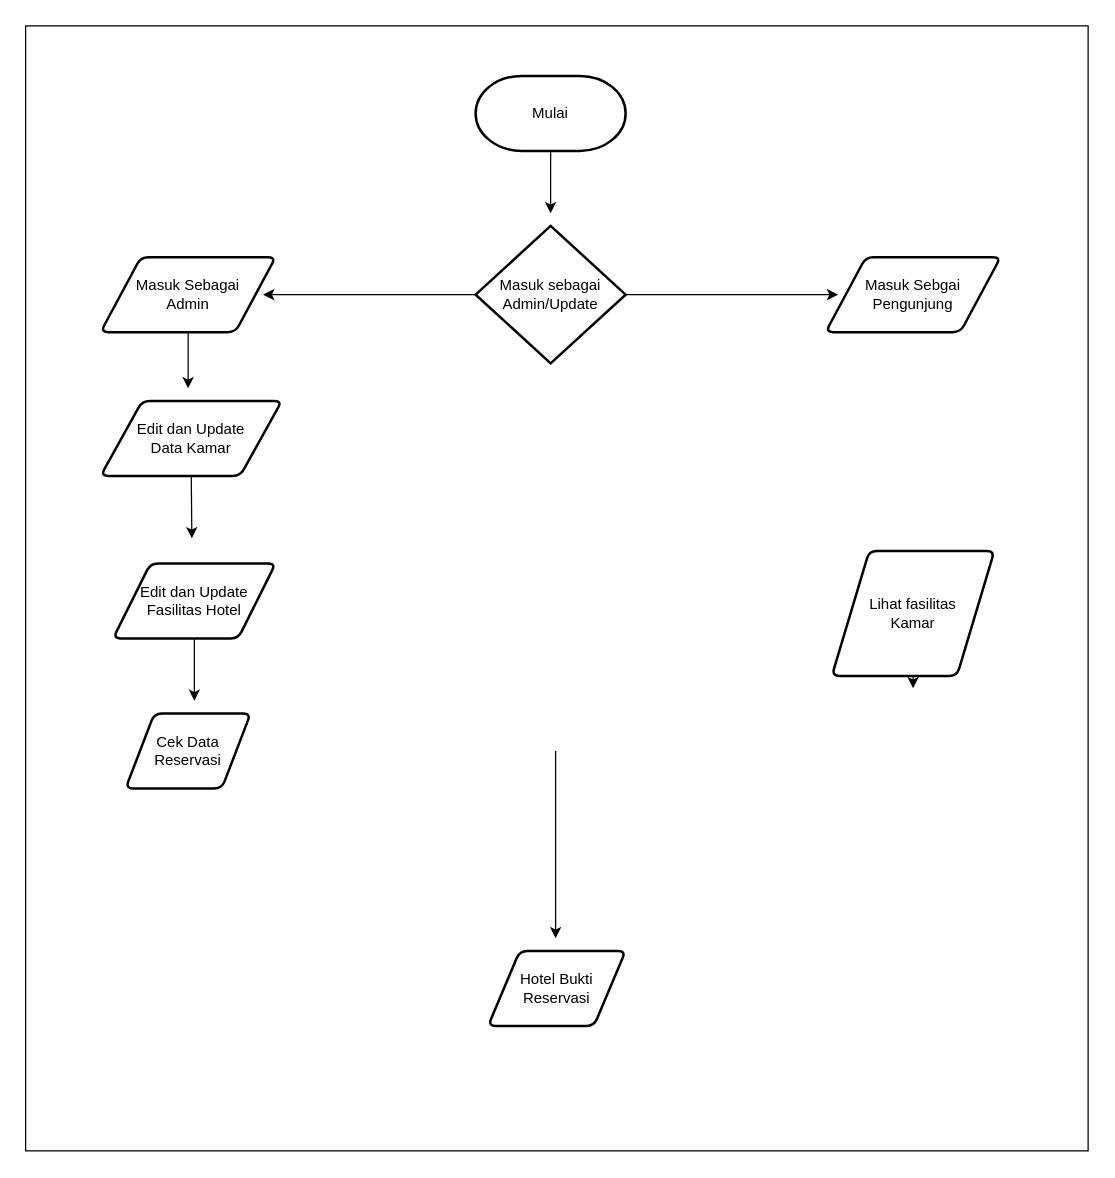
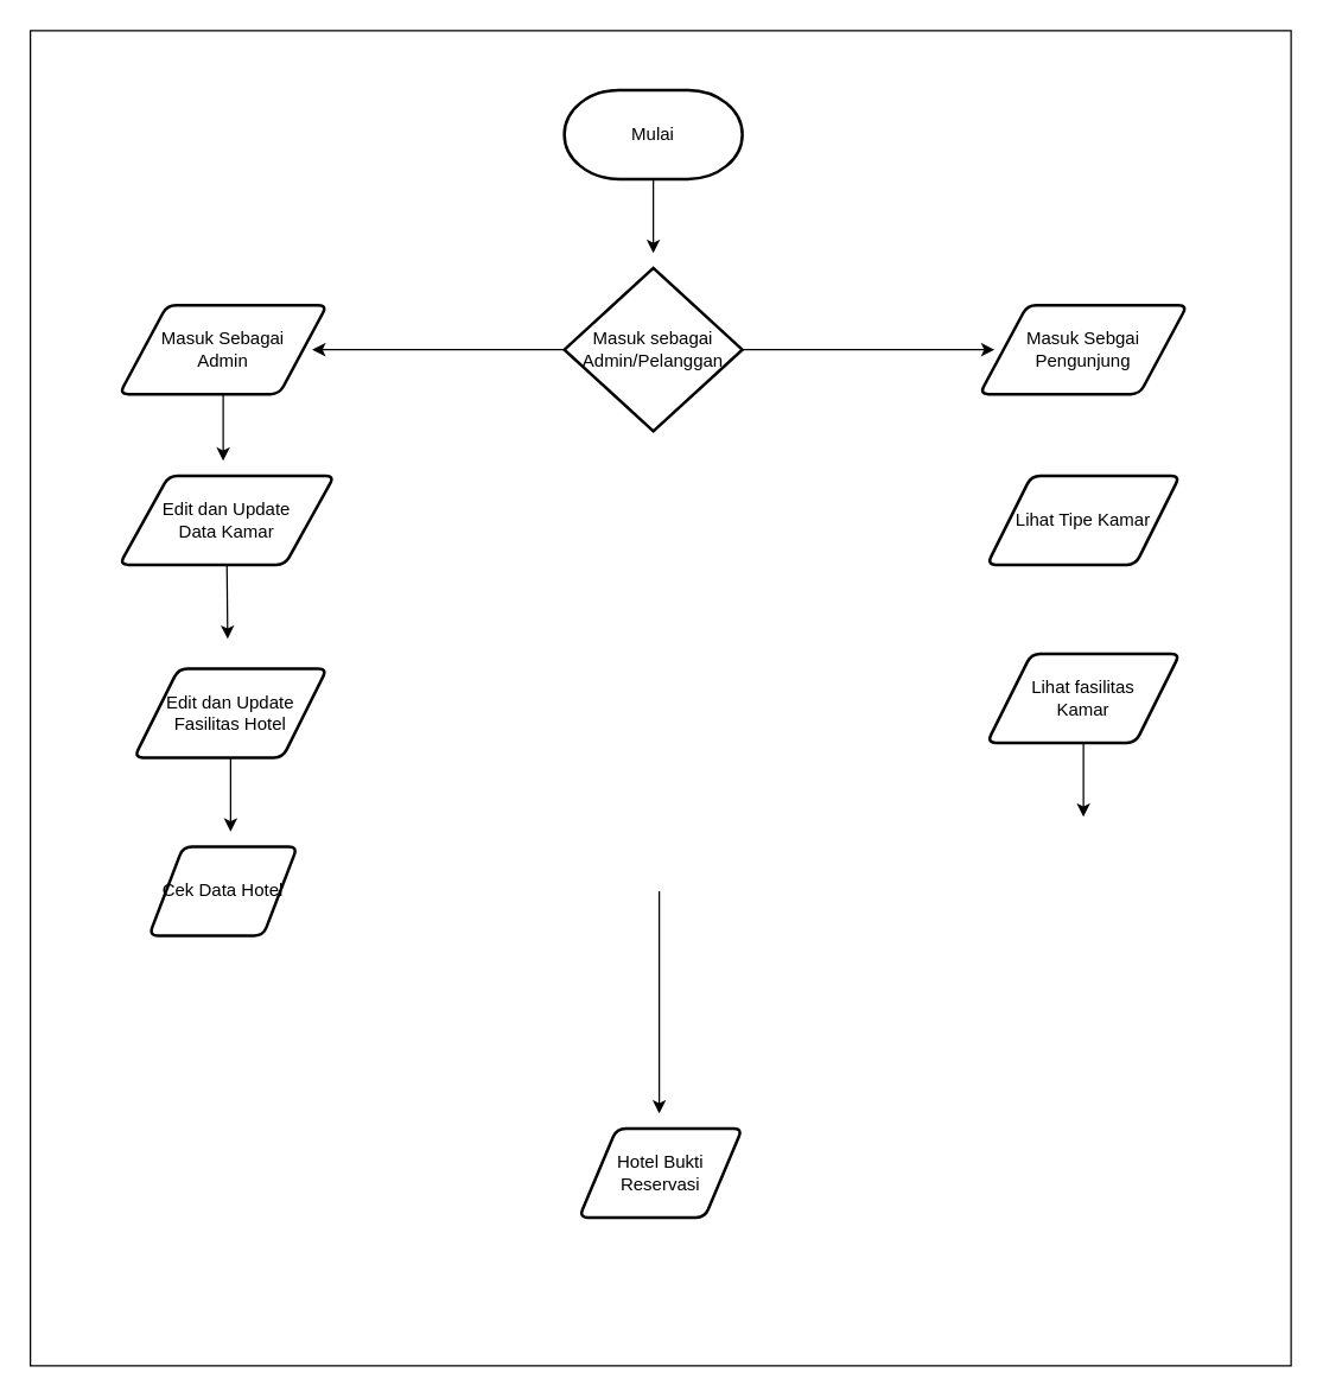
  <mxCell id="0" />
  <mxCell id="1" parent="0" />
  <mxCell id="2" value="" style="rounded=0;whiteSpace=wrap;html=1;" vertex="1" parent="1"><mxGeometry width="850" height="900" as="geometry" x="20" y="20" /></mxCell>
  <mxCell id="3" value="Mulai" style="strokeWidth=2;html=1;shape=mxgraph.flowchart.terminator;whiteSpace=wrap;" parent="1" vertex="1"><mxGeometry x="380" y="60" width="120" height="60" as="geometry" /></mxCell>
- <mxCell id="4" value="Masuk sebagai Admin/Update" style="strokeWidth=2;html=1;shape=mxgraph.flowchart.decision;whiteSpace=wrap;" parent="1" vertex="1"><mxGeometry x="380" y="180" width="120" height="110" as="geometry" /></mxCell>
+ <mxCell id="4" value="Masuk sebagai Admin/Pelanggan" style="strokeWidth=2;html=1;shape=mxgraph.flowchart.decision;whiteSpace=wrap;" parent="1" vertex="1"><mxGeometry x="380" y="180" width="120" height="110" as="geometry" /></mxCell>
  <mxCell id="5" value="Masuk Sebagai &lt;br&gt;Admin" style="shape=parallelogram;html=1;strokeWidth=2;perimeter=parallelogramPerimeter;whiteSpace=wrap;rounded=1;arcSize=12;size=0.23;" parent="1" vertex="1"><mxGeometry x="80" y="205" width="140" height="60" as="geometry" /></mxCell>
  <mxCell id="6" value="Masuk Sebgai Pengunjung" style="shape=parallelogram;html=1;strokeWidth=2;perimeter=parallelogramPerimeter;whiteSpace=wrap;rounded=1;arcSize=12;size=0.23;" parent="1" vertex="1"><mxGeometry x="660" y="205" width="140" height="60" as="geometry" /></mxCell>
  <mxCell id="7" value="" style="endArrow=classic;html=1;rounded=0;exitX=0.5;exitY=1;exitDx=0;exitDy=0;exitPerimeter=0;" parent="1" source="3" edge="1"><mxGeometry width="50" height="50" relative="1" as="geometry"><mxPoint x="420" y="260" as="sourcePoint" /><mxPoint x="440" y="170" as="targetPoint" /></mxGeometry></mxCell>
  <mxCell id="8" value="" style="endArrow=classic;html=1;rounded=0;exitX=1;exitY=0.5;exitDx=0;exitDy=0;exitPerimeter=0;" parent="1" source="4" edge="1"><mxGeometry width="50" height="50" relative="1" as="geometry"><mxPoint x="420" y="260" as="sourcePoint" /><mxPoint x="670" y="235" as="targetPoint" /></mxGeometry></mxCell>
  <mxCell id="9" value="" style="endArrow=classic;html=1;rounded=0;exitX=0;exitY=0.5;exitDx=0;exitDy=0;exitPerimeter=0;" parent="1" source="4" edge="1"><mxGeometry width="50" height="50" relative="1" as="geometry"><mxPoint x="420" y="260" as="sourcePoint" /><mxPoint x="210" y="235" as="targetPoint" /></mxGeometry></mxCell>
  <mxCell id="10" value="" style="endArrow=classic;html=1;rounded=0;exitX=0.5;exitY=1;exitDx=0;exitDy=0;entryX=0.5;entryY=0;entryDx=0;entryDy=0;" parent="1" source="5" edge="1"><mxGeometry width="50" height="50" relative="1" as="geometry"><mxPoint x="420" y="360" as="sourcePoint" /><mxPoint x="150" y="310" as="targetPoint" /></mxGeometry></mxCell>
- <mxCell id="12" value="Lihat fasilitas &lt;br&gt;Kamar" style="shape=parallelogram;html=1;strokeWidth=2;perimeter=parallelogramPerimeter;whiteSpace=wrap;rounded=1;arcSize=12;size=0.23;" parent="1" vertex="1"><mxGeometry x="665" y="440" width="130" height="100" as="geometry" /></mxCell>
+ <mxCell id="11" value="Lihat Tipe Kamar" style="shape=parallelogram;html=1;strokeWidth=2;perimeter=parallelogramPerimeter;whiteSpace=wrap;rounded=1;arcSize=12;size=0.23;" parent="1" vertex="1"><mxGeometry x="665" y="320" width="130" height="60" as="geometry" /></mxCell>
+ <mxCell id="12" value="Lihat fasilitas &lt;br&gt;Kamar" style="shape=parallelogram;html=1;strokeWidth=2;perimeter=parallelogramPerimeter;whiteSpace=wrap;rounded=1;arcSize=12;size=0.23;" parent="1" vertex="1"><mxGeometry x="665" y="440" width="130" height="60" as="geometry" /></mxCell>
  <mxCell id="13" value="" style="endArrow=classic;html=1;rounded=0;entryX=0.5;entryY=0;entryDx=0;entryDy=0;exitX=0.5;exitY=1;exitDx=0;exitDy=0;" parent="1" source="12" edge="1"><mxGeometry width="50" height="50" relative="1" as="geometry"><mxPoint x="400" y="420" as="sourcePoint" /><mxPoint x="730" y="550" as="targetPoint" /></mxGeometry></mxCell>
  <mxCell id="14" value="Hotel Bukti Reservasi" style="shape=parallelogram;html=1;strokeWidth=2;perimeter=parallelogramPerimeter;whiteSpace=wrap;rounded=1;arcSize=12;size=0.23;" parent="1" vertex="1"><mxGeometry x="390" y="760" width="110" height="60" as="geometry" /></mxCell>
- <mxCell id="15" value="Cek Data Reservasi" style="shape=parallelogram;html=1;strokeWidth=2;perimeter=parallelogramPerimeter;whiteSpace=wrap;rounded=1;arcSize=12;size=0.23;" parent="1" vertex="1"><mxGeometry x="100" y="570" width="100" height="60" as="geometry" /></mxCell>
+ <mxCell id="15" value="Cek Data Hotel" style="shape=parallelogram;html=1;strokeWidth=2;perimeter=parallelogramPerimeter;whiteSpace=wrap;rounded=1;arcSize=12;size=0.23;" parent="1" vertex="1"><mxGeometry x="100" y="570" width="100" height="60" as="geometry" /></mxCell>
  <mxCell id="16" value="Edit dan Update&lt;br&gt;Data Kamar" style="shape=parallelogram;html=1;strokeWidth=2;perimeter=parallelogramPerimeter;whiteSpace=wrap;rounded=1;arcSize=12;size=0.23;" parent="1" vertex="1"><mxGeometry x="80" y="320" width="145" height="60" as="geometry" /></mxCell>
  <mxCell id="17" value="" style="endArrow=classic;html=1;rounded=0;exitX=0.5;exitY=1;exitDx=0;exitDy=0;" parent="1" source="16" edge="1"><mxGeometry width="50" height="50" relative="1" as="geometry"><mxPoint x="150" y="390" as="sourcePoint" /><mxPoint x="153" y="430" as="targetPoint" /></mxGeometry></mxCell>
  <mxCell id="18" value="Edit dan Update Fasilitas Hotel" style="shape=parallelogram;html=1;strokeWidth=2;perimeter=parallelogramPerimeter;whiteSpace=wrap;rounded=1;arcSize=12;size=0.23;" parent="1" vertex="1"><mxGeometry x="90" y="450" width="130" height="60" as="geometry" /></mxCell>
  <mxCell id="19" value="" style="endArrow=classic;html=1;rounded=0;exitX=0.5;exitY=1;exitDx=0;exitDy=0;" parent="1" source="18" edge="1"><mxGeometry width="50" height="50" relative="1" as="geometry"><mxPoint x="400" y="500" as="sourcePoint" /><mxPoint x="155" y="560" as="targetPoint" /></mxGeometry></mxCell>
  <mxCell id="20" value="" style="endArrow=classic;html=1;rounded=0;" parent="1" edge="1"><mxGeometry width="50" height="50" relative="1" as="geometry"><mxPoint x="444" y="600" as="sourcePoint" /><mxPoint x="444" y="750" as="targetPoint" /><Array as="points"><mxPoint x="444" y="680" /></Array></mxGeometry></mxCell>
